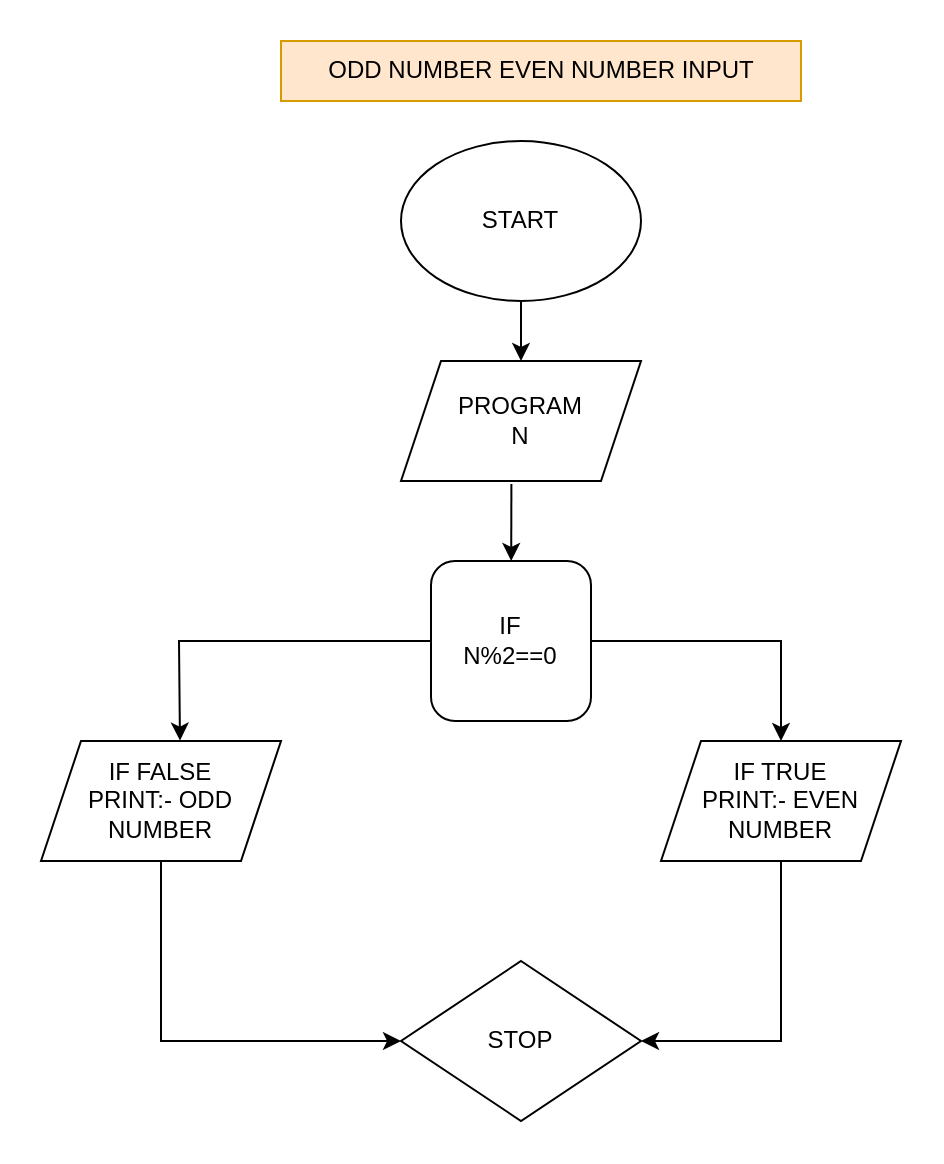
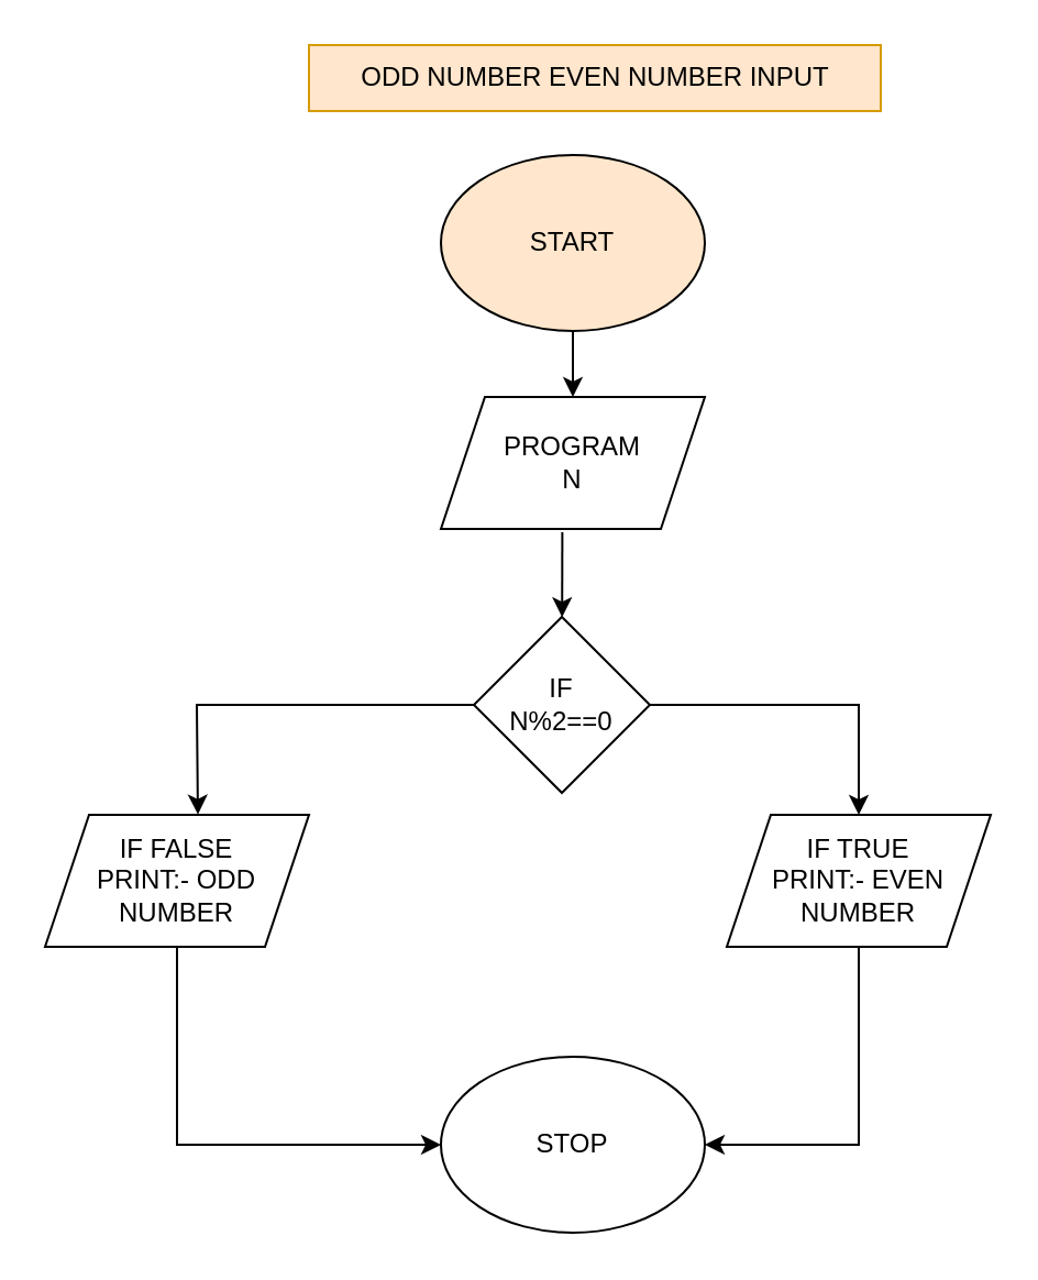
  <mxCell id="0" />
  <mxCell id="1" parent="0" />
- <mxCell id="2" value="START" style="ellipse;whiteSpace=wrap;html=1;" vertex="1" parent="1"><mxGeometry x="200" y="70" width="120" height="80" as="geometry" /></mxCell>
+ <mxCell id="2" value="START" style="ellipse;whiteSpace=wrap;html=1;fillColor=#ffe6cc;" vertex="1" parent="1"><mxGeometry x="200" y="70" width="120" height="80" as="geometry" /></mxCell>
  <mxCell id="3" value="PROGRAM&lt;br&gt;N" style="shape=parallelogram;perimeter=parallelogramPerimeter;whiteSpace=wrap;html=1;fixedSize=1;" vertex="1" parent="1"><mxGeometry x="200" y="180" width="120" height="60" as="geometry" /></mxCell>
- <mxCell id="4" value="IF&lt;br&gt;N%2==0" style="whiteSpace=wrap;html=1;rounded=1;" vertex="1" parent="1"><mxGeometry x="215" y="280" width="80" height="80" as="geometry" /></mxCell>
+ <mxCell id="4" value="IF&lt;br&gt;N%2==0" style="rhombus;whiteSpace=wrap;html=1;" vertex="1" parent="1"><mxGeometry x="215" y="280" width="80" height="80" as="geometry" /></mxCell>
  <mxCell id="5" value="" style="endArrow=classic;html=1;rounded=0;exitX=0.5;exitY=1;exitDx=0;exitDy=0;entryX=0.5;entryY=0;entryDx=0;entryDy=0;" edge="1" parent="1" source="2" target="3"><mxGeometry width="50" height="50" relative="1" as="geometry"><mxPoint x="230" y="310" as="sourcePoint" /><mxPoint x="280" y="260" as="targetPoint" /></mxGeometry></mxCell>
  <mxCell id="6" value="" style="endArrow=classic;html=1;rounded=0;exitX=0.46;exitY=1.024;exitDx=0;exitDy=0;exitPerimeter=0;" edge="1" parent="1" source="3" target="4"><mxGeometry width="50" height="50" relative="1" as="geometry"><mxPoint x="230" y="310" as="sourcePoint" /><mxPoint x="260" y="250" as="targetPoint" /></mxGeometry></mxCell>
  <mxCell id="7" value="" style="endArrow=classic;html=1;rounded=0;exitX=1;exitY=0.5;exitDx=0;exitDy=0;entryX=0.5;entryY=0;entryDx=0;entryDy=0;" edge="1" parent="1" source="4" target="8"><mxGeometry width="50" height="50" relative="1" as="geometry"><mxPoint x="200" y="380" as="sourcePoint" /><mxPoint x="350" y="370" as="targetPoint" /><Array as="points"><mxPoint x="390" y="320" /></Array></mxGeometry></mxCell>
  <mxCell id="8" value="IF TRUE&lt;br&gt;PRINT:- EVEN NUMBER" style="shape=parallelogram;perimeter=parallelogramPerimeter;whiteSpace=wrap;html=1;fixedSize=1;" vertex="1" parent="1"><mxGeometry x="330" y="370" width="120" height="60" as="geometry" /></mxCell>
  <mxCell id="9" value="IF FALSE&lt;br&gt;PRINT:- ODD NUMBER" style="shape=parallelogram;perimeter=parallelogramPerimeter;whiteSpace=wrap;html=1;fixedSize=1;" vertex="1" parent="1"><mxGeometry x="20" y="370" width="120" height="60" as="geometry" /></mxCell>
  <mxCell id="10" value="" style="endArrow=classic;html=1;rounded=0;exitX=0;exitY=0.5;exitDx=0;exitDy=0;entryX=0.579;entryY=-0.003;entryDx=0;entryDy=0;entryPerimeter=0;" edge="1" parent="1" source="4" target="9"><mxGeometry width="50" height="50" relative="1" as="geometry"><mxPoint x="200" y="370" as="sourcePoint" /><mxPoint x="250" y="320" as="targetPoint" /><Array as="points"><mxPoint x="89" y="320" /></Array></mxGeometry></mxCell>
- <mxCell id="11" value="STOP" style="rhombus;whiteSpace=wrap;html=1;" vertex="1" parent="1"><mxGeometry x="200" y="480" width="120" height="80" as="geometry" /></mxCell>
+ <mxCell id="11" value="STOP" style="ellipse;whiteSpace=wrap;html=1;" vertex="1" parent="1"><mxGeometry x="200" y="480" width="120" height="80" as="geometry" /></mxCell>
  <mxCell id="12" value="" style="endArrow=classic;html=1;rounded=0;exitX=0.5;exitY=1;exitDx=0;exitDy=0;entryX=0;entryY=0.5;entryDx=0;entryDy=0;" edge="1" parent="1" source="9" target="11"><mxGeometry width="50" height="50" relative="1" as="geometry"><mxPoint x="200" y="370" as="sourcePoint" /><mxPoint x="250" y="320" as="targetPoint" /><Array as="points"><mxPoint x="80" y="520" /></Array></mxGeometry></mxCell>
  <mxCell id="13" value="" style="endArrow=classic;html=1;rounded=0;exitX=0.5;exitY=1;exitDx=0;exitDy=0;entryX=1;entryY=0.5;entryDx=0;entryDy=0;" edge="1" parent="1" source="8" target="11"><mxGeometry width="50" height="50" relative="1" as="geometry"><mxPoint x="200" y="370" as="sourcePoint" /><mxPoint x="250" y="320" as="targetPoint" /><Array as="points"><mxPoint x="390" y="520" /></Array></mxGeometry></mxCell>
  <mxCell id="14" value="ODD NUMBER EVEN NUMBER INPUT" style="text;html=1;align=center;verticalAlign=middle;resizable=0;points=[];autosize=1;strokeColor=#d79b00;fillColor=#ffe6cc;shadow=0;sketch=0;" vertex="1" parent="1"><mxGeometry x="140" y="20" width="260" height="30" as="geometry" /></mxCell>
